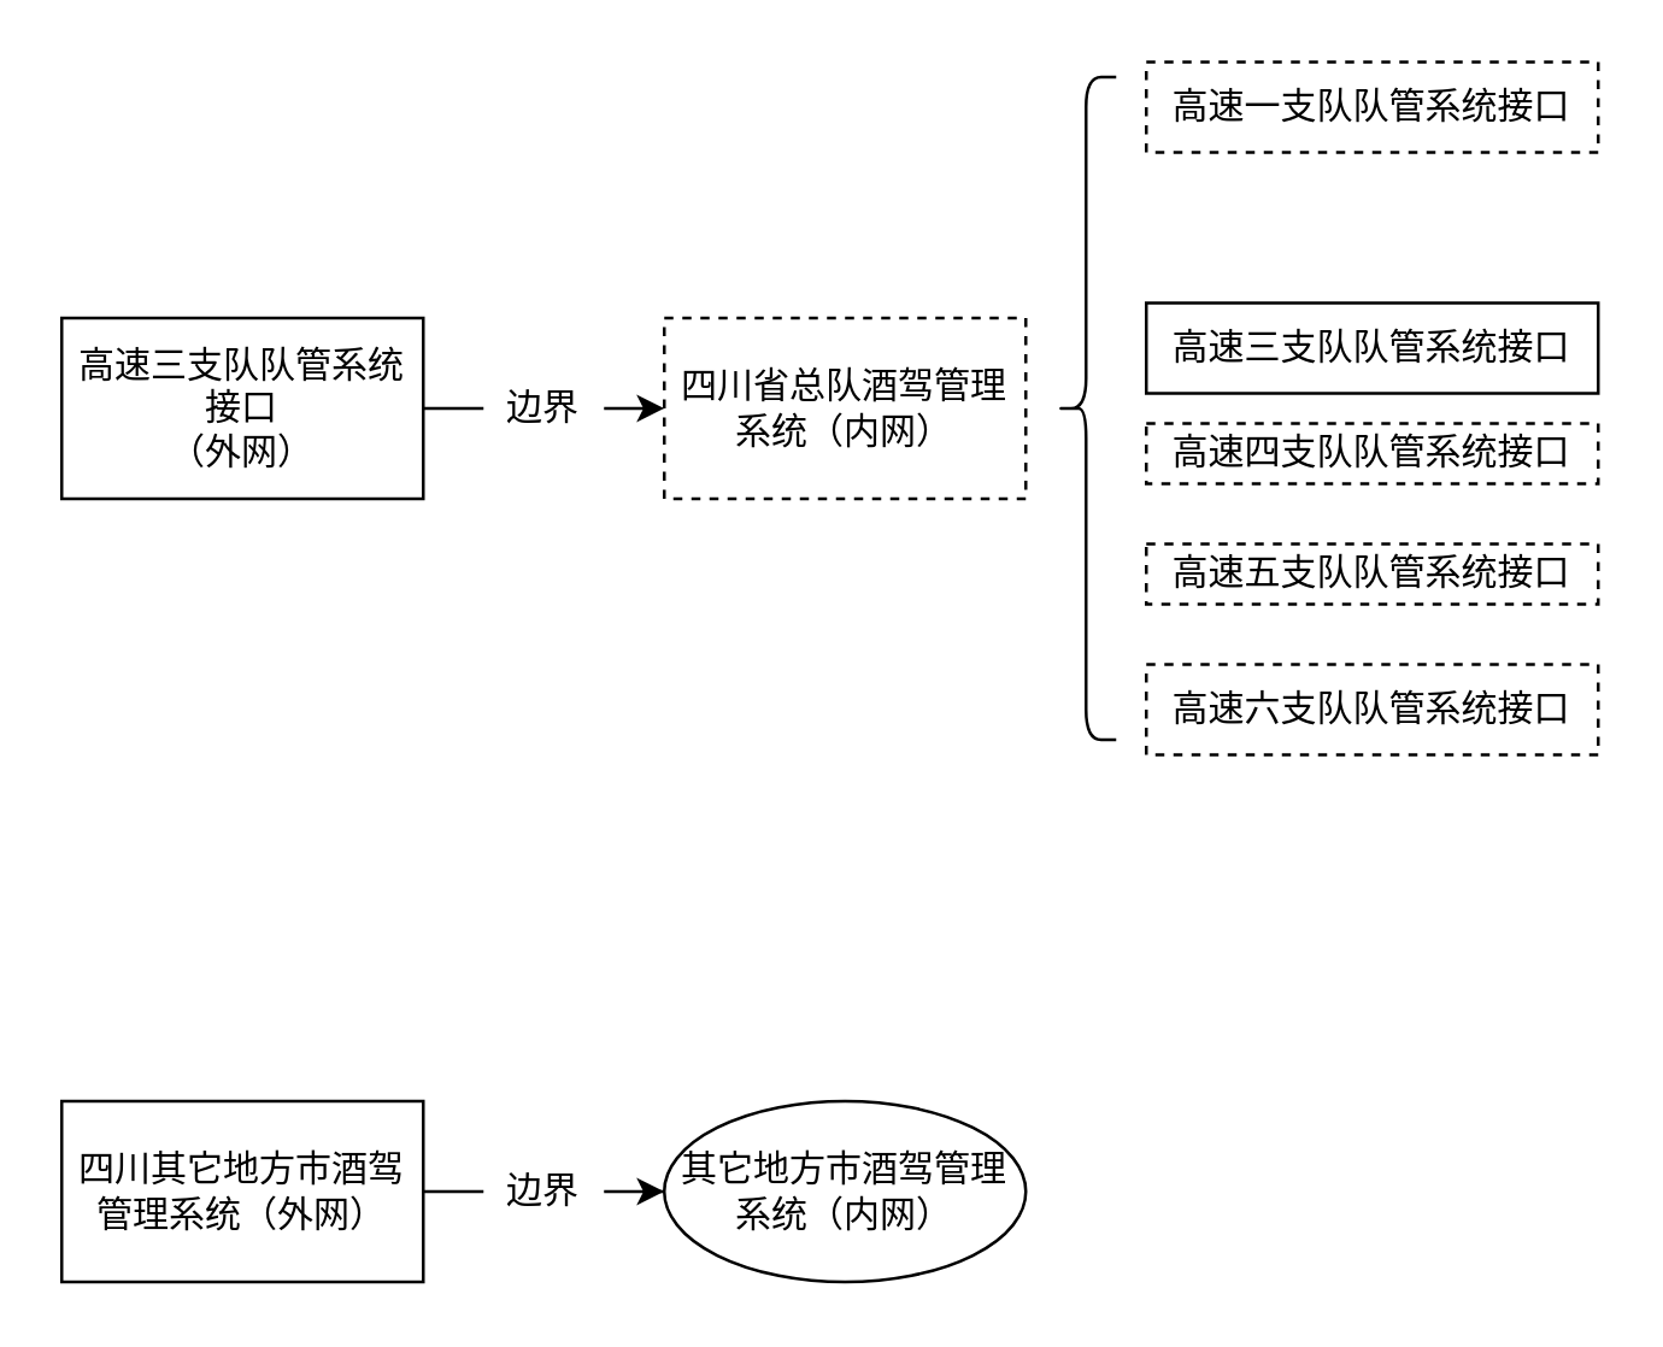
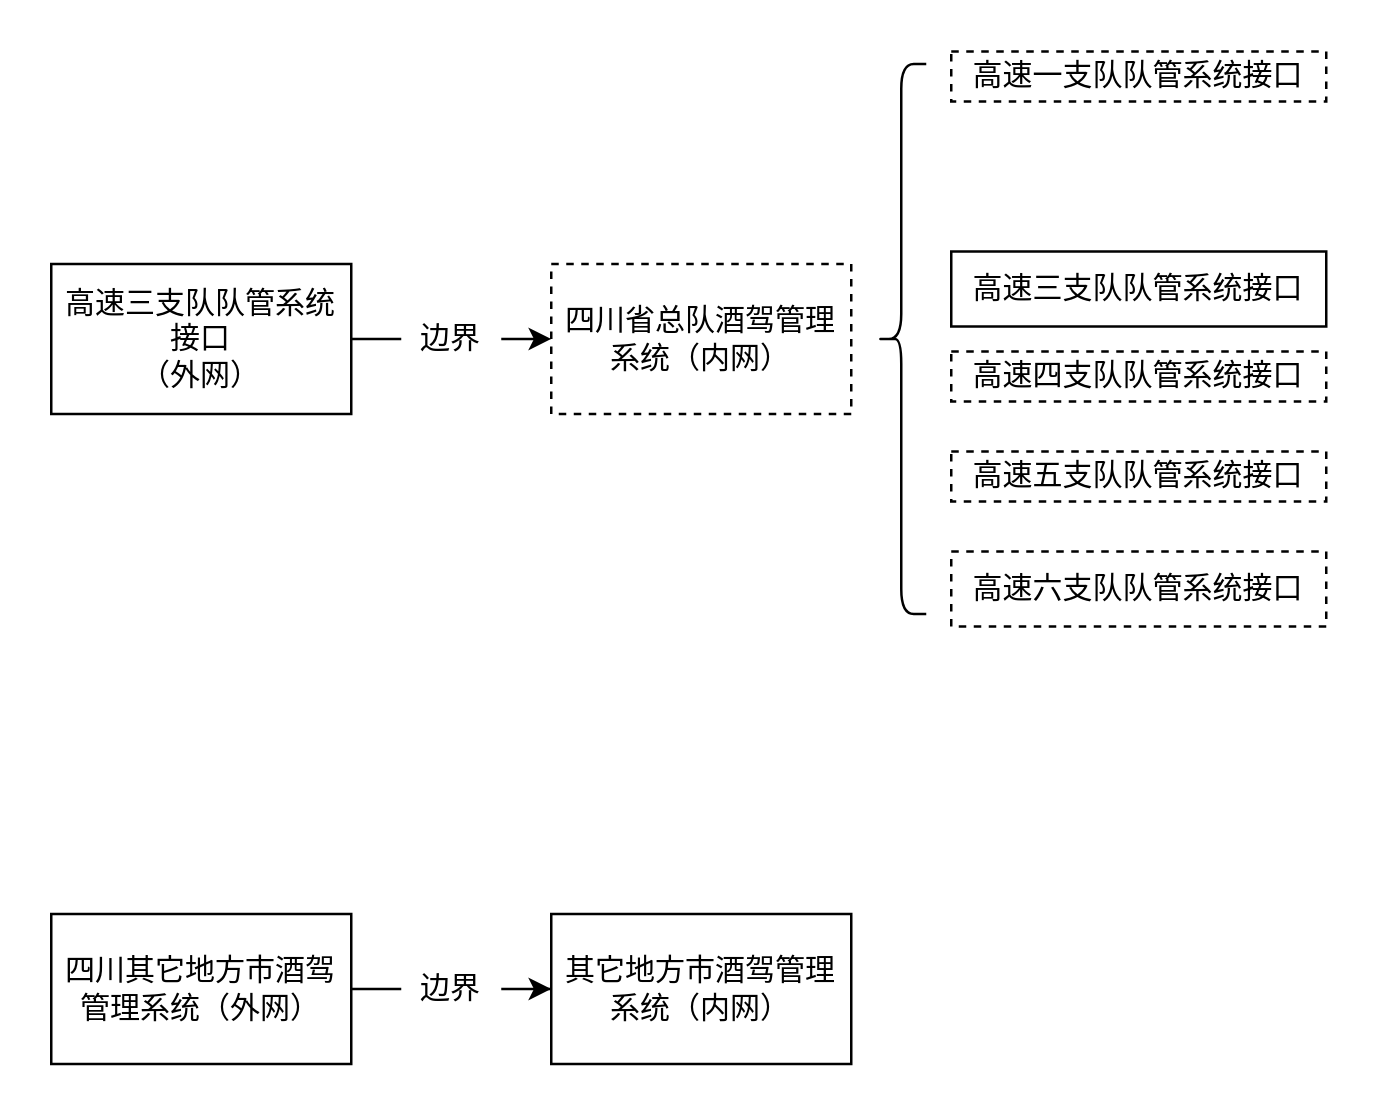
  <mxCell id="0" />
  <mxCell id="1" parent="0" />
  <mxCell id="2" value="高速三支队队管系统接口&lt;br&gt;（外网）" style="rounded=0;whiteSpace=wrap;html=1;" parent="1" vertex="1"><mxGeometry x="20" y="105" width="120" height="60" as="geometry" /></mxCell>
  <mxCell id="3" value="" style="edgeStyle=orthogonalEdgeStyle;rounded=0;orthogonalLoop=1;jettySize=auto;html=1;startArrow=none;" parent="1" source="16" target="13" edge="1"><mxGeometry relative="1" as="geometry" /></mxCell>
  <mxCell id="4" value="四川其它地方市酒驾管理系统（外网）" style="rounded=0;whiteSpace=wrap;html=1;" parent="1" vertex="1"><mxGeometry x="20" y="365" width="120" height="60" as="geometry" /></mxCell>
  <mxCell id="5" value="" style="edgeStyle=orthogonalEdgeStyle;rounded=0;orthogonalLoop=1;jettySize=auto;html=1;exitX=1;exitY=0.5;exitDx=0;exitDy=0;entryX=0;entryY=0.5;entryDx=0;entryDy=0;startArrow=none;" parent="1" source="14" target="6" edge="1"><mxGeometry relative="1" as="geometry"><mxPoint x="220" y="145" as="targetPoint" /></mxGeometry></mxCell>
  <mxCell id="6" value="四川省总队酒驾管理系统（内网）" style="rounded=0;whiteSpace=wrap;html=1;dashed=1;" parent="1" vertex="1"><mxGeometry x="220" y="105" width="120" height="60" as="geometry" /></mxCell>
- <mxCell id="7" value="高速一支队队管系统接口" style="rounded=0;whiteSpace=wrap;html=1;dashed=1;" parent="1" vertex="1"><mxGeometry x="380" y="20" width="150" height="30" as="geometry" /></mxCell>
+ <mxCell id="7" value="高速一支队队管系统接口" style="rounded=0;whiteSpace=wrap;html=1;dashed=1;" parent="1" vertex="1"><mxGeometry x="380" y="20" width="150" height="20" as="geometry" /></mxCell>
  <mxCell id="8" value="高速三支队队管系统接口" style="rounded=0;whiteSpace=wrap;html=1;" parent="1" vertex="1"><mxGeometry x="380" y="100" width="150" height="30" as="geometry" /></mxCell>
  <mxCell id="9" value="高速四支队队管系统接口" style="rounded=0;whiteSpace=wrap;html=1;dashed=1;" parent="1" vertex="1"><mxGeometry x="380" y="140" width="150" height="20" as="geometry" /></mxCell>
  <mxCell id="10" value="高速五支队队管系统接口" style="rounded=0;whiteSpace=wrap;html=1;dashed=1;" parent="1" vertex="1"><mxGeometry x="380" y="180" width="150" height="20" as="geometry" /></mxCell>
  <mxCell id="11" value="高速六支队队管系统接口" style="rounded=0;whiteSpace=wrap;html=1;dashed=1;" parent="1" vertex="1"><mxGeometry x="380" y="220" width="150" height="30" as="geometry" /></mxCell>
  <mxCell id="12" value="" style="shape=curlyBracket;whiteSpace=wrap;html=1;rounded=1;" parent="1" vertex="1"><mxGeometry x="350" y="25" width="20" height="220" as="geometry" /></mxCell>
- <mxCell id="13" value="其它地方市酒驾管理系统（内网）" style="ellipse;whiteSpace=wrap;html=1;" parent="1" vertex="1"><mxGeometry x="220" y="365" width="120" height="60" as="geometry" /></mxCell>
+ <mxCell id="13" value="其它地方市酒驾管理系统（内网）" style="rounded=0;whiteSpace=wrap;html=1;" parent="1" vertex="1"><mxGeometry x="220" y="365" width="120" height="60" as="geometry" /></mxCell>
  <mxCell id="14" value="边界" style="text;html=1;strokeColor=none;fillColor=none;align=center;verticalAlign=middle;whiteSpace=wrap;rounded=0;" parent="1" vertex="1"><mxGeometry x="160" y="125" width="40" height="20" as="geometry" /></mxCell>
  <mxCell id="15" value="" style="edgeStyle=orthogonalEdgeStyle;rounded=0;orthogonalLoop=1;jettySize=auto;html=1;exitX=1;exitY=0.5;exitDx=0;exitDy=0;entryX=0;entryY=0.5;entryDx=0;entryDy=0;endArrow=none;" parent="1" source="2" target="14" edge="1"><mxGeometry relative="1" as="geometry"><mxPoint x="140" y="135" as="sourcePoint" /><mxPoint x="220" y="135" as="targetPoint" /></mxGeometry></mxCell>
  <mxCell id="16" value="边界" style="text;html=1;strokeColor=none;fillColor=none;align=center;verticalAlign=middle;whiteSpace=wrap;rounded=0;" parent="1" vertex="1"><mxGeometry x="160" y="385" width="40" height="20" as="geometry" /></mxCell>
  <mxCell id="17" value="" style="edgeStyle=orthogonalEdgeStyle;rounded=0;orthogonalLoop=1;jettySize=auto;html=1;endArrow=none;" parent="1" source="4" target="16" edge="1"><mxGeometry relative="1" as="geometry"><mxPoint x="140" y="395" as="sourcePoint" /><mxPoint x="220" y="395" as="targetPoint" /></mxGeometry></mxCell>
